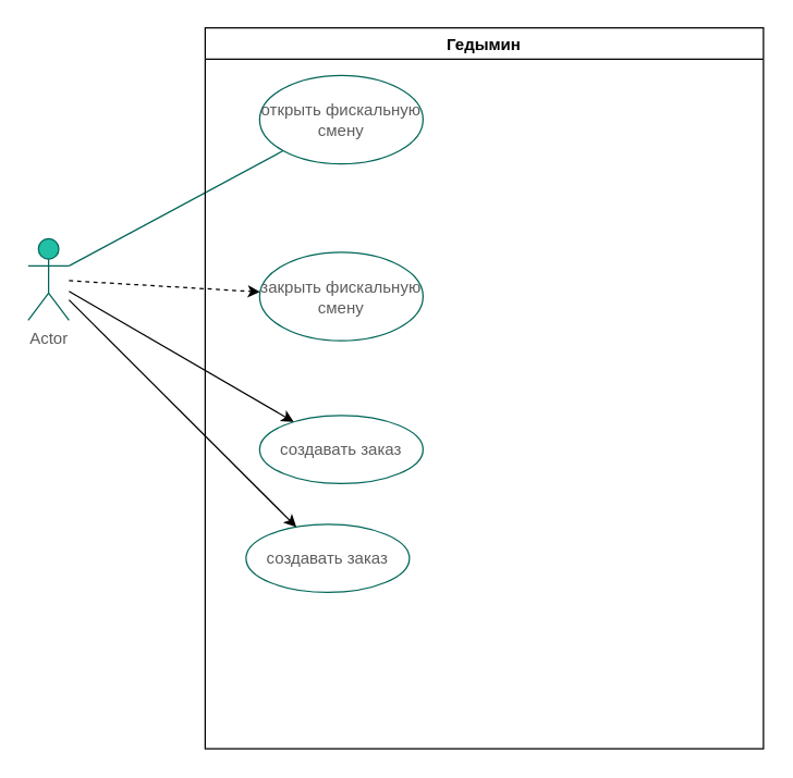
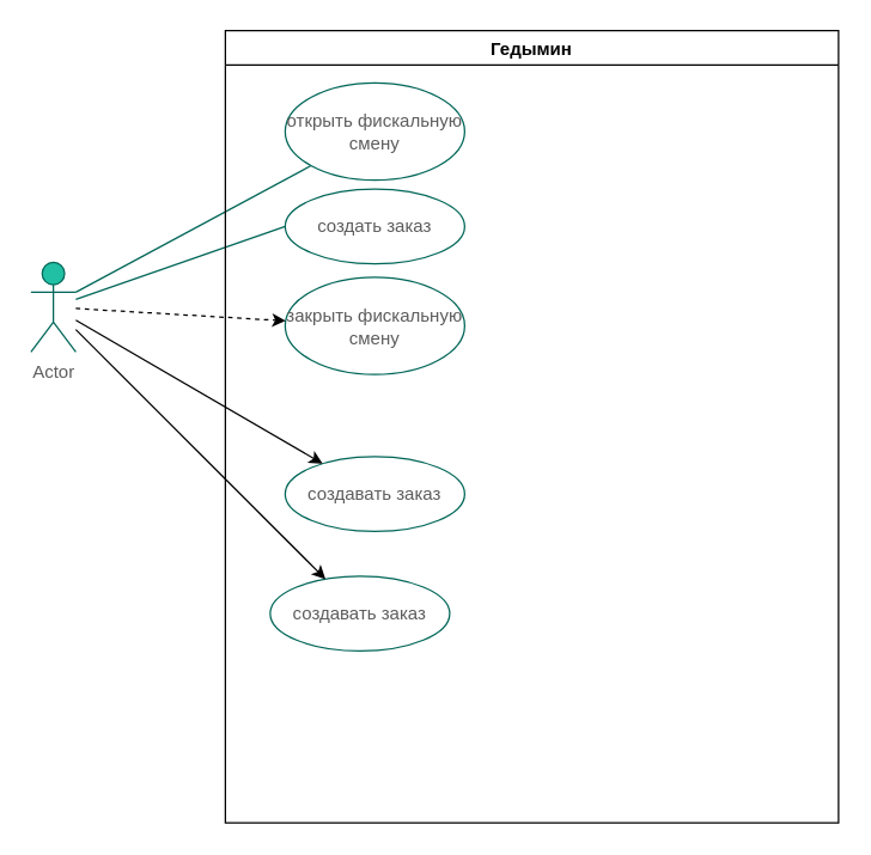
  <mxCell id="0" />
  <mxCell id="1" parent="0" />
  <mxCell id="2" value="Actor" style="shape=umlActor;verticalLabelPosition=bottom;verticalAlign=top;html=1;outlineConnect=0;fillColor=#21C0A5;strokeColor=#006658;fontColor=#5C5C5C;" parent="1" vertex="1"><mxGeometry x="20" y="175" width="30" height="60" as="geometry" /></mxCell>
+ <mxCell id="3" value="" style="endArrow=none;html=1;rounded=0;entryX=0;entryY=0.5;entryDx=0;entryDy=0;strokeColor=#006658;fontColor=#5C5C5C;" parent="1" source="2" target="10" edge="1"><mxGeometry width="50" height="50" relative="1" as="geometry"><mxPoint x="0" y="405" as="sourcePoint" /><mxPoint x="50" y="355" as="targetPoint" /></mxGeometry></mxCell>
  <mxCell id="4" value="" style="endArrow=none;html=1;rounded=0;exitX=1;exitY=0.333;exitDx=0;exitDy=0;exitPerimeter=0;strokeColor=#006658;fontColor=#5C5C5C;" parent="1" source="2" target="8" edge="1"><mxGeometry width="50" height="50" relative="1" as="geometry"><mxPoint x="50" y="365" as="sourcePoint" /><mxPoint x="200" y="225" as="targetPoint" /></mxGeometry></mxCell>
  <mxCell id="5" value="Гедымин" style="swimlane;" vertex="1" parent="1"><mxGeometry x="150" y="20" width="410" height="530" as="geometry" /></mxCell>
  <mxCell id="6" value="закрыть фискальную смену" style="ellipse;whiteSpace=wrap;html=1;fillColor=none;strokeColor=#006658;fontColor=#5C5C5C;" vertex="1" parent="5"><mxGeometry x="40" y="165" width="120" height="65" as="geometry" /></mxCell>
  <mxCell id="7" value="создавать заказ" style="ellipse;whiteSpace=wrap;html=1;fillColor=none;strokeColor=#006658;fontColor=#5C5C5C;" vertex="1" parent="5"><mxGeometry x="40" y="285" width="120" height="50" as="geometry" /></mxCell>
  <mxCell id="8" value="открыть фискальную смену" style="ellipse;whiteSpace=wrap;html=1;fillColor=none;strokeColor=#006658;fontColor=#5C5C5C;" vertex="1" parent="5"><mxGeometry x="40" y="35" width="120" height="65" as="geometry" /></mxCell>
  <mxCell id="9" value="создавать заказ" style="ellipse;whiteSpace=wrap;html=1;fillColor=none;strokeColor=#006658;fontColor=#5C5C5C;" vertex="1" parent="5"><mxGeometry x="30" y="365" width="120" height="50" as="geometry" /></mxCell>
+ <mxCell id="10" value="создать заказ" style="ellipse;whiteSpace=wrap;html=1;fillColor=none;strokeColor=#006658;fontColor=#5C5C5C;" parent="5" vertex="1"><mxGeometry x="40" y="106" width="120" height="50" as="geometry" /></mxCell>
  <mxCell id="11" value="" style="endArrow=classic;html=1;rounded=0;dashed=1;" edge="1" parent="1" source="2" target="6"><mxGeometry width="50" height="50" relative="1" as="geometry"><mxPoint x="250" y="255" as="sourcePoint" /><mxPoint x="300" y="205" as="targetPoint" /></mxGeometry></mxCell>
  <mxCell id="12" value="" style="endArrow=classic;html=1;rounded=0;" edge="1" parent="1" source="2" target="7"><mxGeometry width="50" height="50" relative="1" as="geometry"><mxPoint x="60" y="218" as="sourcePoint" /><mxPoint x="215.909" y="249.182" as="targetPoint" /></mxGeometry></mxCell>
  <mxCell id="13" value="" style="endArrow=classic;html=1;rounded=0;" edge="1" parent="1" source="2" target="9"><mxGeometry width="50" height="50" relative="1" as="geometry"><mxPoint x="70" y="228" as="sourcePoint" /><mxPoint x="225.909" y="259.182" as="targetPoint" /></mxGeometry></mxCell>
